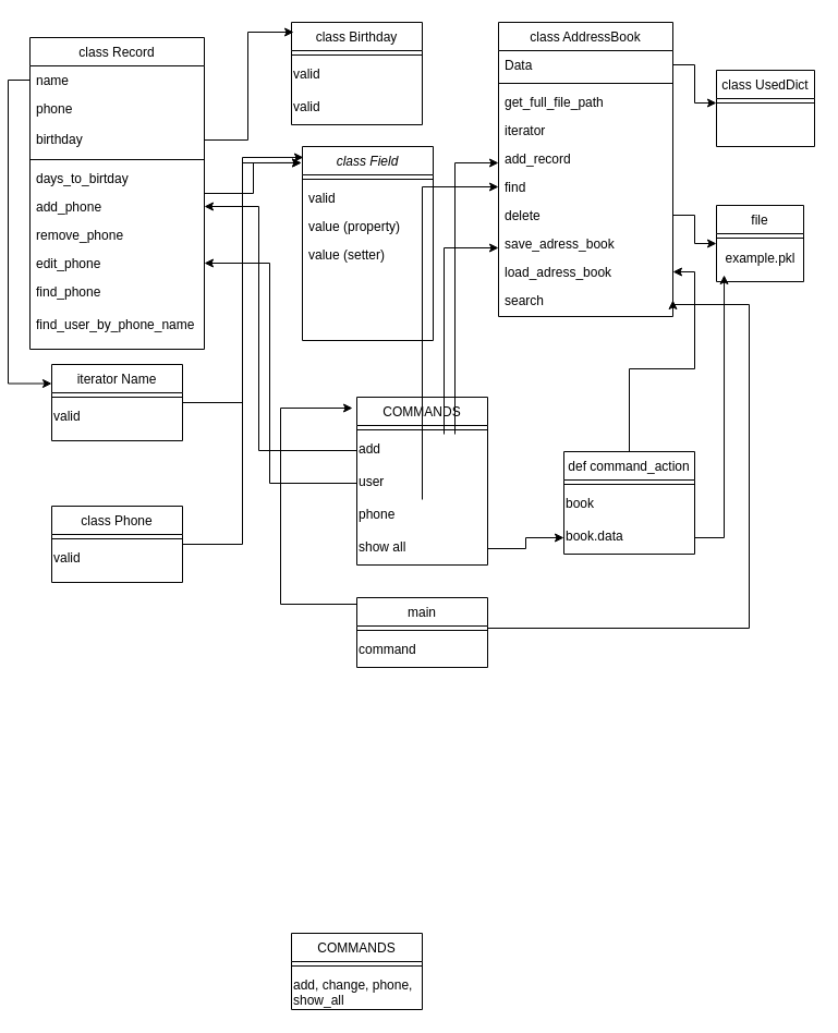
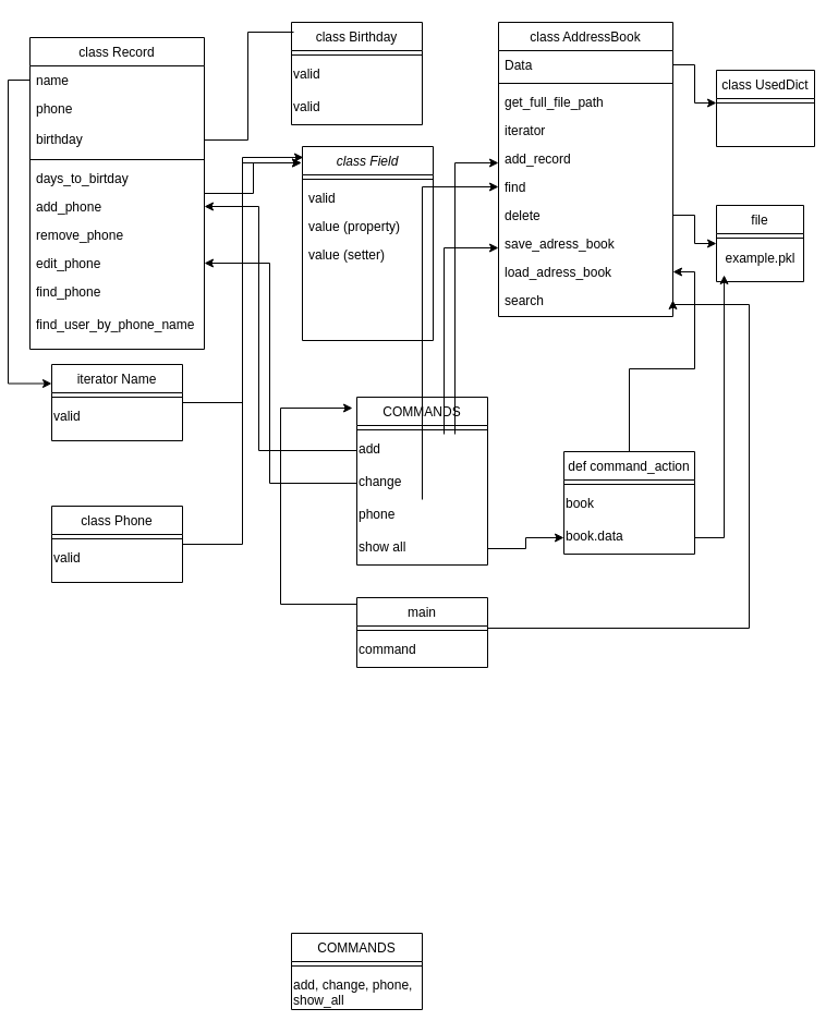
  <mxCell id="0" />
  <mxCell id="1" parent="0" />
  <mxCell id="2" value="class Field&#10;" style="swimlane;fontStyle=2;align=center;verticalAlign=top;childLayout=stackLayout;horizontal=1;startSize=26;horizontalStack=0;resizeParent=1;resizeLast=0;collapsible=1;marginBottom=0;rounded=0;shadow=0;strokeWidth=1;" parent="1" vertex="1"><mxGeometry x="270" y="134" width="120" height="178" as="geometry"><mxRectangle x="230" y="140" width="160" height="26" as="alternateBounds" /></mxGeometry></mxCell>
  <mxCell id="3" value="" style="line;html=1;strokeWidth=1;align=left;verticalAlign=middle;spacingTop=-1;spacingLeft=3;spacingRight=3;rotatable=0;labelPosition=right;points=[];portConstraint=eastwest;" parent="2" vertex="1"><mxGeometry y="26" width="120" height="8" as="geometry" /></mxCell>
  <mxCell id="4" value="valid" style="text;align=left;verticalAlign=top;spacingLeft=4;spacingRight=4;overflow=hidden;rotatable=0;points=[[0,0.5],[1,0.5]];portConstraint=eastwest;" parent="2" vertex="1"><mxGeometry y="34" width="120" height="26" as="geometry" /></mxCell>
  <mxCell id="5" value="value (property)&#10;" style="text;align=left;verticalAlign=top;spacingLeft=4;spacingRight=4;overflow=hidden;rotatable=0;points=[[0,0.5],[1,0.5]];portConstraint=eastwest;" vertex="1" parent="2"><mxGeometry y="60" width="120" height="26" as="geometry" /></mxCell>
  <mxCell id="6" value="value (setter)&#10;" style="text;align=left;verticalAlign=top;spacingLeft=4;spacingRight=4;overflow=hidden;rotatable=0;points=[[0,0.5],[1,0.5]];portConstraint=eastwest;" vertex="1" parent="2"><mxGeometry y="86" width="120" height="26" as="geometry" /></mxCell>
  <mxCell id="7" style="edgeStyle=orthogonalEdgeStyle;rounded=0;orthogonalLoop=1;jettySize=auto;html=1;entryX=-0.008;entryY=0.084;entryDx=0;entryDy=0;entryPerimeter=0;" edge="1" parent="1" source="8" target="2"><mxGeometry relative="1" as="geometry" /></mxCell>
  <mxCell id="8" value="class Record&#10;" style="swimlane;fontStyle=0;align=center;verticalAlign=top;childLayout=stackLayout;horizontal=1;startSize=26;horizontalStack=0;resizeParent=1;resizeLast=0;collapsible=1;marginBottom=0;rounded=0;shadow=0;strokeWidth=1;" parent="1" vertex="1"><mxGeometry x="20" y="34" width="160" height="286" as="geometry"><mxRectangle x="130" y="380" width="160" height="26" as="alternateBounds" /></mxGeometry></mxCell>
  <mxCell id="9" value="name" style="text;align=left;verticalAlign=top;spacingLeft=4;spacingRight=4;overflow=hidden;rotatable=0;points=[[0,0.5],[1,0.5]];portConstraint=eastwest;" parent="8" vertex="1"><mxGeometry y="26" width="160" height="26" as="geometry" /></mxCell>
  <mxCell id="10" value="phone" style="text;align=left;verticalAlign=top;spacingLeft=4;spacingRight=4;overflow=hidden;rotatable=0;points=[[0,0.5],[1,0.5]];portConstraint=eastwest;rounded=0;shadow=0;html=0;" parent="8" vertex="1"><mxGeometry y="52" width="160" height="28" as="geometry" /></mxCell>
  <mxCell id="11" value="birthday" style="text;align=left;verticalAlign=top;spacingLeft=4;spacingRight=4;overflow=hidden;rotatable=0;points=[[0,0.5],[1,0.5]];portConstraint=eastwest;rounded=0;shadow=0;html=0;" vertex="1" parent="8"><mxGeometry y="80" width="160" height="28" as="geometry" /></mxCell>
  <mxCell id="12" value="" style="line;html=1;strokeWidth=1;align=left;verticalAlign=middle;spacingTop=-1;spacingLeft=3;spacingRight=3;rotatable=0;labelPosition=right;points=[];portConstraint=eastwest;" parent="8" vertex="1"><mxGeometry y="108" width="160" height="8" as="geometry" /></mxCell>
  <mxCell id="13" value="days_to_birtday" style="text;align=left;verticalAlign=top;spacingLeft=4;spacingRight=4;overflow=hidden;rotatable=0;points=[[0,0.5],[1,0.5]];portConstraint=eastwest;" parent="8" vertex="1"><mxGeometry y="116" width="160" height="26" as="geometry" /></mxCell>
  <mxCell id="14" value="add_phone" style="text;align=left;verticalAlign=top;spacingLeft=4;spacingRight=4;overflow=hidden;rotatable=0;points=[[0,0.5],[1,0.5]];portConstraint=eastwest;" vertex="1" parent="8"><mxGeometry y="142" width="160" height="26" as="geometry" /></mxCell>
  <mxCell id="15" value="remove_phone&#10;" style="text;align=left;verticalAlign=top;spacingLeft=4;spacingRight=4;overflow=hidden;rotatable=0;points=[[0,0.5],[1,0.5]];portConstraint=eastwest;" vertex="1" parent="8"><mxGeometry y="168" width="160" height="26" as="geometry" /></mxCell>
  <mxCell id="16" value="edit_phone&#10;" style="text;align=left;verticalAlign=top;spacingLeft=4;spacingRight=4;overflow=hidden;rotatable=0;points=[[0,0.5],[1,0.5]];portConstraint=eastwest;" vertex="1" parent="8"><mxGeometry y="194" width="160" height="26" as="geometry" /></mxCell>
  <mxCell id="17" value="find_phone&#10;" style="text;align=left;verticalAlign=top;spacingLeft=4;spacingRight=4;overflow=hidden;rotatable=0;points=[[0,0.5],[1,0.5]];portConstraint=eastwest;" vertex="1" parent="8"><mxGeometry y="220" width="160" height="30" as="geometry" /></mxCell>
  <mxCell id="18" value="find_user_by_phone_name" style="text;align=left;verticalAlign=top;spacingLeft=4;spacingRight=4;overflow=hidden;rotatable=0;points=[[0,0.5],[1,0.5]];portConstraint=eastwest;" vertex="1" parent="8"><mxGeometry y="250" width="160" height="30" as="geometry" /></mxCell>
  <mxCell id="19" style="edgeStyle=orthogonalEdgeStyle;rounded=0;orthogonalLoop=1;jettySize=auto;html=1;entryX=-0.008;entryY=0.084;entryDx=0;entryDy=0;entryPerimeter=0;" edge="1" parent="1" source="20" target="2"><mxGeometry relative="1" as="geometry" /></mxCell>
  <mxCell id="20" value="iterator Name" style="swimlane;fontStyle=0;align=center;verticalAlign=top;childLayout=stackLayout;horizontal=1;startSize=26;horizontalStack=0;resizeParent=1;resizeLast=0;collapsible=1;marginBottom=0;rounded=0;shadow=0;strokeWidth=1;" parent="1" vertex="1"><mxGeometry x="40" y="334" width="120" height="70" as="geometry"><mxRectangle x="340" y="380" width="170" height="26" as="alternateBounds" /></mxGeometry></mxCell>
  <mxCell id="21" value="" style="line;html=1;strokeWidth=1;align=left;verticalAlign=middle;spacingTop=-1;spacingLeft=3;spacingRight=3;rotatable=0;labelPosition=right;points=[];portConstraint=eastwest;" parent="20" vertex="1"><mxGeometry y="26" width="120" height="8" as="geometry" /></mxCell>
  <mxCell id="22" value="valid" style="text;whiteSpace=wrap;html=1;" vertex="1" parent="20"><mxGeometry y="34" width="120" height="30" as="geometry" /></mxCell>
  <mxCell id="23" value="class AddressBook" style="swimlane;fontStyle=0;align=center;verticalAlign=top;childLayout=stackLayout;horizontal=1;startSize=26;horizontalStack=0;resizeParent=1;resizeLast=0;collapsible=1;marginBottom=0;rounded=0;shadow=0;strokeWidth=1;" parent="1" vertex="1"><mxGeometry x="450" y="20" width="160" height="270" as="geometry"><mxRectangle x="550" y="140" width="160" height="26" as="alternateBounds" /></mxGeometry></mxCell>
  <mxCell id="24" value="Data&#10;" style="text;align=left;verticalAlign=top;spacingLeft=4;spacingRight=4;overflow=hidden;rotatable=0;points=[[0,0.5],[1,0.5]];portConstraint=eastwest;" parent="23" vertex="1"><mxGeometry y="26" width="160" height="26" as="geometry" /></mxCell>
  <mxCell id="25" value="" style="line;html=1;strokeWidth=1;align=left;verticalAlign=middle;spacingTop=-1;spacingLeft=3;spacingRight=3;rotatable=0;labelPosition=right;points=[];portConstraint=eastwest;" parent="23" vertex="1"><mxGeometry y="52" width="160" height="8" as="geometry" /></mxCell>
  <mxCell id="26" value="get_full_file_path" style="text;align=left;verticalAlign=top;spacingLeft=4;spacingRight=4;overflow=hidden;rotatable=0;points=[[0,0.5],[1,0.5]];portConstraint=eastwest;" parent="23" vertex="1"><mxGeometry y="60" width="160" height="26" as="geometry" /></mxCell>
  <mxCell id="27" value="iterator" style="text;align=left;verticalAlign=top;spacingLeft=4;spacingRight=4;overflow=hidden;rotatable=0;points=[[0,0.5],[1,0.5]];portConstraint=eastwest;" parent="23" vertex="1"><mxGeometry y="86" width="160" height="26" as="geometry" /></mxCell>
  <mxCell id="28" value="add_record" style="text;align=left;verticalAlign=top;spacingLeft=4;spacingRight=4;overflow=hidden;rotatable=0;points=[[0,0.5],[1,0.5]];portConstraint=eastwest;" vertex="1" parent="23"><mxGeometry y="112" width="160" height="26" as="geometry" /></mxCell>
  <mxCell id="29" value="find" style="text;align=left;verticalAlign=top;spacingLeft=4;spacingRight=4;overflow=hidden;rotatable=0;points=[[0,0.5],[1,0.5]];portConstraint=eastwest;" vertex="1" parent="23"><mxGeometry y="138" width="160" height="26" as="geometry" /></mxCell>
  <mxCell id="30" value="delete&#10;" style="text;align=left;verticalAlign=top;spacingLeft=4;spacingRight=4;overflow=hidden;rotatable=0;points=[[0,0.5],[1,0.5]];portConstraint=eastwest;" vertex="1" parent="23"><mxGeometry y="164" width="160" height="26" as="geometry" /></mxCell>
  <mxCell id="31" value="save_adress_book" style="text;align=left;verticalAlign=top;spacingLeft=4;spacingRight=4;overflow=hidden;rotatable=0;points=[[0,0.5],[1,0.5]];portConstraint=eastwest;" vertex="1" parent="23"><mxGeometry y="190" width="160" height="26" as="geometry" /></mxCell>
  <mxCell id="32" value="load_adress_book" style="text;align=left;verticalAlign=top;spacingLeft=4;spacingRight=4;overflow=hidden;rotatable=0;points=[[0,0.5],[1,0.5]];portConstraint=eastwest;" vertex="1" parent="23"><mxGeometry y="216" width="160" height="26" as="geometry" /></mxCell>
  <mxCell id="33" value="search" style="text;align=left;verticalAlign=top;spacingLeft=4;spacingRight=4;overflow=hidden;rotatable=0;points=[[0,0.5],[1,0.5]];portConstraint=eastwest;" vertex="1" parent="23"><mxGeometry y="242" width="160" height="26" as="geometry" /></mxCell>
  <mxCell id="34" value="class UsedDict" style="swimlane;fontStyle=0;align=center;verticalAlign=top;childLayout=stackLayout;horizontal=1;startSize=26;horizontalStack=0;resizeParent=1;resizeLast=0;collapsible=1;marginBottom=0;rounded=0;shadow=0;strokeWidth=1;rotation=0;" vertex="1" parent="1"><mxGeometry x="650" y="64" width="90" height="70" as="geometry"><mxRectangle x="550" y="140" width="160" height="26" as="alternateBounds" /></mxGeometry></mxCell>
  <mxCell id="35" value="" style="line;html=1;strokeWidth=1;align=left;verticalAlign=middle;spacingTop=-1;spacingLeft=3;spacingRight=3;rotatable=0;labelPosition=right;points=[];portConstraint=eastwest;" vertex="1" parent="34"><mxGeometry y="26" width="90" height="8" as="geometry" /></mxCell>
  <mxCell id="36" value="" style="edgeStyle=orthogonalEdgeStyle;rounded=0;orthogonalLoop=1;jettySize=auto;html=1;strokeColor=default;" edge="1" parent="1" source="24" target="35"><mxGeometry relative="1" as="geometry" /></mxCell>
  <mxCell id="37" value="file" style="swimlane;fontStyle=0;align=center;verticalAlign=top;childLayout=stackLayout;horizontal=1;startSize=26;horizontalStack=0;resizeParent=1;resizeLast=0;collapsible=1;marginBottom=0;rounded=0;shadow=0;strokeWidth=1;rotation=0;" vertex="1" parent="1"><mxGeometry x="650" y="188" width="80" height="70" as="geometry"><mxRectangle x="550" y="140" width="160" height="26" as="alternateBounds" /></mxGeometry></mxCell>
  <mxCell id="38" value="" style="line;html=1;strokeWidth=1;align=left;verticalAlign=middle;spacingTop=-1;spacingLeft=3;spacingRight=3;rotatable=0;labelPosition=right;points=[];portConstraint=eastwest;" vertex="1" parent="37"><mxGeometry y="26" width="80" height="8" as="geometry" /></mxCell>
  <mxCell id="39" value="example.pkl" style="text;html=1;align=center;verticalAlign=middle;resizable=0;points=[];autosize=1;strokeColor=none;fillColor=none;" vertex="1" parent="37"><mxGeometry y="34" width="80" height="30" as="geometry" /></mxCell>
  <mxCell id="40" style="edgeStyle=orthogonalEdgeStyle;rounded=0;orthogonalLoop=1;jettySize=auto;html=1;entryX=0;entryY=0.5;entryDx=0;entryDy=0;" edge="1" parent="1" source="30" target="37"><mxGeometry relative="1" as="geometry" /></mxCell>
  <mxCell id="41" style="edgeStyle=orthogonalEdgeStyle;rounded=0;orthogonalLoop=1;jettySize=auto;html=1;entryX=0.008;entryY=0.056;entryDx=0;entryDy=0;entryPerimeter=0;" edge="1" parent="1" source="42" target="2"><mxGeometry relative="1" as="geometry" /></mxCell>
  <mxCell id="42" value="class Phone" style="swimlane;fontStyle=0;align=center;verticalAlign=top;childLayout=stackLayout;horizontal=1;startSize=26;horizontalStack=0;resizeParent=1;resizeLast=0;collapsible=1;marginBottom=0;rounded=0;shadow=0;strokeWidth=1;" vertex="1" parent="1"><mxGeometry x="40" y="464" width="120" height="70" as="geometry"><mxRectangle x="340" y="380" width="170" height="26" as="alternateBounds" /></mxGeometry></mxCell>
  <mxCell id="43" value="" style="line;html=1;strokeWidth=1;align=left;verticalAlign=middle;spacingTop=-1;spacingLeft=3;spacingRight=3;rotatable=0;labelPosition=right;points=[];portConstraint=eastwest;" vertex="1" parent="42"><mxGeometry y="26" width="120" height="8" as="geometry" /></mxCell>
  <mxCell id="44" value="valid" style="text;whiteSpace=wrap;html=1;" vertex="1" parent="42"><mxGeometry y="34" width="120" height="30" as="geometry" /></mxCell>
  <mxCell id="45" value="class Birthday" style="swimlane;fontStyle=0;align=center;verticalAlign=top;childLayout=stackLayout;horizontal=1;startSize=26;horizontalStack=0;resizeParent=1;resizeLast=0;collapsible=1;marginBottom=0;rounded=0;shadow=0;strokeWidth=1;" vertex="1" parent="1"><mxGeometry x="260" y="20" width="120" height="94" as="geometry"><mxRectangle x="340" y="380" width="170" height="26" as="alternateBounds" /></mxGeometry></mxCell>
  <mxCell id="46" value="" style="line;html=1;strokeWidth=1;align=left;verticalAlign=middle;spacingTop=-1;spacingLeft=3;spacingRight=3;rotatable=0;labelPosition=right;points=[];portConstraint=eastwest;" vertex="1" parent="45"><mxGeometry y="26" width="120" height="8" as="geometry" /></mxCell>
  <mxCell id="47" value="valid" style="text;whiteSpace=wrap;html=1;" vertex="1" parent="45"><mxGeometry y="34" width="120" height="30" as="geometry" /></mxCell>
  <mxCell id="48" value="valid" style="text;whiteSpace=wrap;html=1;" vertex="1" parent="45"><mxGeometry y="64" width="120" height="30" as="geometry" /></mxCell>
  <mxCell id="49" style="edgeStyle=orthogonalEdgeStyle;rounded=0;orthogonalLoop=1;jettySize=auto;html=1;entryX=1;entryY=0.5;entryDx=0;entryDy=0;" edge="1" parent="1" source="50" target="32"><mxGeometry relative="1" as="geometry" /></mxCell>
  <mxCell id="50" value="def command_action" style="swimlane;fontStyle=0;align=center;verticalAlign=top;childLayout=stackLayout;horizontal=1;startSize=26;horizontalStack=0;resizeParent=1;resizeLast=0;collapsible=1;marginBottom=0;rounded=0;shadow=0;strokeWidth=1;" vertex="1" parent="1"><mxGeometry x="510" y="414" width="120" height="94" as="geometry"><mxRectangle x="340" y="380" width="170" height="26" as="alternateBounds" /></mxGeometry></mxCell>
  <mxCell id="51" value="" style="line;html=1;strokeWidth=1;align=left;verticalAlign=middle;spacingTop=-1;spacingLeft=3;spacingRight=3;rotatable=0;labelPosition=right;points=[];portConstraint=eastwest;" vertex="1" parent="50"><mxGeometry y="26" width="120" height="8" as="geometry" /></mxCell>
  <mxCell id="52" value="book" style="text;whiteSpace=wrap;html=1;" vertex="1" parent="50"><mxGeometry y="34" width="120" height="30" as="geometry" /></mxCell>
  <mxCell id="53" value="book.data" style="text;whiteSpace=wrap;html=1;" vertex="1" parent="50"><mxGeometry y="64" width="120" height="30" as="geometry" /></mxCell>
  <mxCell id="54" style="edgeStyle=orthogonalEdgeStyle;rounded=0;orthogonalLoop=1;jettySize=auto;html=1;entryX=0.088;entryY=1;entryDx=0;entryDy=0;entryPerimeter=0;" edge="1" parent="1" source="53" target="39"><mxGeometry relative="1" as="geometry"><mxPoint x="660" y="264" as="targetPoint" /></mxGeometry></mxCell>
  <mxCell id="55" value="COMMANDS" style="swimlane;fontStyle=0;align=center;verticalAlign=top;childLayout=stackLayout;horizontal=1;startSize=26;horizontalStack=0;resizeParent=1;resizeLast=0;collapsible=1;marginBottom=0;rounded=0;shadow=0;strokeWidth=1;" vertex="1" parent="1"><mxGeometry x="260" y="856" width="120" height="70" as="geometry"><mxRectangle x="340" y="380" width="170" height="26" as="alternateBounds" /></mxGeometry></mxCell>
  <mxCell id="56" value="" style="line;html=1;strokeWidth=1;align=left;verticalAlign=middle;spacingTop=-1;spacingLeft=3;spacingRight=3;rotatable=0;labelPosition=right;points=[];portConstraint=eastwest;" vertex="1" parent="55"><mxGeometry y="26" width="120" height="8" as="geometry" /></mxCell>
  <mxCell id="57" value="add, change, phone, show_all&lt;br&gt;" style="text;whiteSpace=wrap;html=1;" vertex="1" parent="55"><mxGeometry y="34" width="120" height="30" as="geometry" /></mxCell>
  <mxCell id="58" style="edgeStyle=orthogonalEdgeStyle;rounded=0;orthogonalLoop=1;jettySize=auto;html=1;entryX=0;entryY=0.25;entryDx=0;entryDy=0;" edge="1" parent="1" source="9" target="20"><mxGeometry relative="1" as="geometry" /></mxCell>
- <mxCell id="59" style="edgeStyle=orthogonalEdgeStyle;rounded=0;orthogonalLoop=1;jettySize=auto;html=1;entryX=0.017;entryY=0.096;entryDx=0;entryDy=0;entryPerimeter=0;" edge="1" parent="1" source="11" target="45"><mxGeometry relative="1" as="geometry" /></mxCell>
+ <mxCell id="59" style="edgeStyle=orthogonalEdgeStyle;rounded=0;orthogonalLoop=1;jettySize=auto;html=1;entryX=0.017;entryY=0.096;entryDx=0;entryDy=0;entryPerimeter=0;endArrow=none;" edge="1" parent="1" source="11" target="45"><mxGeometry relative="1" as="geometry" /></mxCell>
  <mxCell id="60" value="COMMANDS" style="swimlane;fontStyle=0;align=center;verticalAlign=top;childLayout=stackLayout;horizontal=1;startSize=26;horizontalStack=0;resizeParent=1;resizeLast=0;collapsible=1;marginBottom=0;rounded=0;shadow=0;strokeWidth=1;" vertex="1" parent="1"><mxGeometry x="320" y="364" width="120" height="154" as="geometry"><mxRectangle x="340" y="380" width="170" height="26" as="alternateBounds" /></mxGeometry></mxCell>
  <mxCell id="61" value="" style="line;html=1;strokeWidth=1;align=left;verticalAlign=middle;spacingTop=-1;spacingLeft=3;spacingRight=3;rotatable=0;labelPosition=right;points=[];portConstraint=eastwest;" vertex="1" parent="60"><mxGeometry y="26" width="120" height="8" as="geometry" /></mxCell>
  <mxCell id="62" value="add" style="text;whiteSpace=wrap;html=1;" vertex="1" parent="60"><mxGeometry y="34" width="120" height="30" as="geometry" /></mxCell>
- <mxCell id="63" value="user" style="text;whiteSpace=wrap;html=1;" vertex="1" parent="60"><mxGeometry y="64" width="120" height="30" as="geometry" /></mxCell>
+ <mxCell id="63" value="change" style="text;whiteSpace=wrap;html=1;" vertex="1" parent="60"><mxGeometry y="64" width="120" height="30" as="geometry" /></mxCell>
  <mxCell id="64" value="phone" style="text;whiteSpace=wrap;html=1;" vertex="1" parent="60"><mxGeometry y="94" width="120" height="30" as="geometry" /></mxCell>
  <mxCell id="65" value="show all" style="text;whiteSpace=wrap;html=1;" vertex="1" parent="60"><mxGeometry y="124" width="120" height="30" as="geometry" /></mxCell>
  <mxCell id="66" style="edgeStyle=orthogonalEdgeStyle;rounded=0;orthogonalLoop=1;jettySize=auto;html=1;entryX=-0.033;entryY=0.065;entryDx=0;entryDy=0;entryPerimeter=0;" edge="1" parent="1" source="67" target="60"><mxGeometry relative="1" as="geometry"><Array as="points"><mxPoint x="250" y="554" /><mxPoint x="250" y="374" /></Array></mxGeometry></mxCell>
  <mxCell id="67" value="main" style="swimlane;fontStyle=0;align=center;verticalAlign=top;childLayout=stackLayout;horizontal=1;startSize=26;horizontalStack=0;resizeParent=1;resizeLast=0;collapsible=1;marginBottom=0;rounded=0;shadow=0;strokeWidth=1;" vertex="1" parent="1"><mxGeometry x="320" y="548" width="120" height="64" as="geometry"><mxRectangle x="340" y="380" width="170" height="26" as="alternateBounds" /></mxGeometry></mxCell>
  <mxCell id="68" value="" style="line;html=1;strokeWidth=1;align=left;verticalAlign=middle;spacingTop=-1;spacingLeft=3;spacingRight=3;rotatable=0;labelPosition=right;points=[];portConstraint=eastwest;" vertex="1" parent="67"><mxGeometry y="26" width="120" height="8" as="geometry" /></mxCell>
  <mxCell id="69" value="command" style="text;whiteSpace=wrap;html=1;" vertex="1" parent="67"><mxGeometry y="34" width="120" height="30" as="geometry" /></mxCell>
  <mxCell id="70" style="edgeStyle=orthogonalEdgeStyle;rounded=0;orthogonalLoop=1;jettySize=auto;html=1;entryX=1;entryY=0.5;entryDx=0;entryDy=0;" edge="1" parent="1" source="67" target="33"><mxGeometry relative="1" as="geometry"><Array as="points"><mxPoint x="680" y="576" /><mxPoint x="680" y="279" /></Array></mxGeometry></mxCell>
  <mxCell id="71" style="edgeStyle=orthogonalEdgeStyle;rounded=0;orthogonalLoop=1;jettySize=auto;html=1;entryX=1;entryY=0.5;entryDx=0;entryDy=0;" edge="1" parent="1" source="62" target="14"><mxGeometry relative="1" as="geometry"><Array as="points"><mxPoint x="230" y="413" /><mxPoint x="230" y="189" /></Array></mxGeometry></mxCell>
  <mxCell id="72" style="edgeStyle=orthogonalEdgeStyle;rounded=0;orthogonalLoop=1;jettySize=auto;html=1;" edge="1" parent="1" source="62" target="28"><mxGeometry relative="1" as="geometry"><Array as="points"><mxPoint x="410" y="149" /></Array></mxGeometry></mxCell>
  <mxCell id="73" style="edgeStyle=orthogonalEdgeStyle;rounded=0;orthogonalLoop=1;jettySize=auto;html=1;" edge="1" parent="1" source="62" target="31"><mxGeometry relative="1" as="geometry"><Array as="points"><mxPoint x="400" y="227" /></Array></mxGeometry></mxCell>
  <mxCell id="74" style="edgeStyle=orthogonalEdgeStyle;rounded=0;orthogonalLoop=1;jettySize=auto;html=1;entryX=1;entryY=0.5;entryDx=0;entryDy=0;" edge="1" parent="1" source="63" target="16"><mxGeometry relative="1" as="geometry"><Array as="points"><mxPoint x="240" y="443" /><mxPoint x="240" y="241" /></Array></mxGeometry></mxCell>
  <mxCell id="75" style="edgeStyle=orthogonalEdgeStyle;rounded=0;orthogonalLoop=1;jettySize=auto;html=1;" edge="1" parent="1" source="64" target="29"><mxGeometry relative="1" as="geometry" /></mxCell>
  <mxCell id="76" style="edgeStyle=orthogonalEdgeStyle;rounded=0;orthogonalLoop=1;jettySize=auto;html=1;entryX=0;entryY=0.5;entryDx=0;entryDy=0;" edge="1" parent="1" source="65" target="53"><mxGeometry relative="1" as="geometry" /></mxCell>
